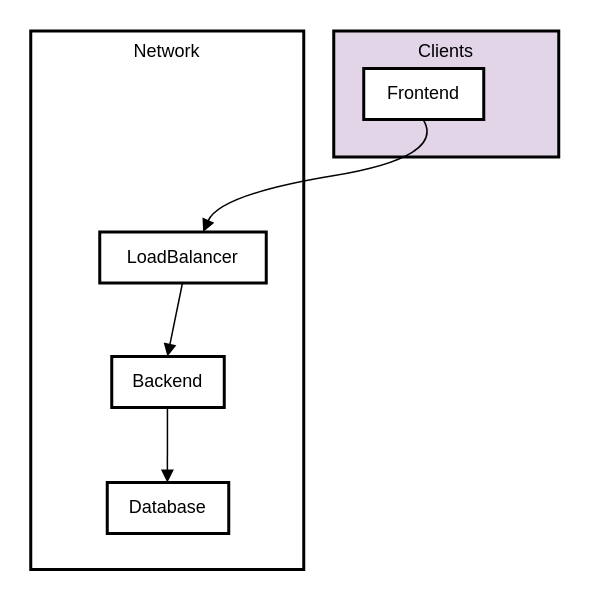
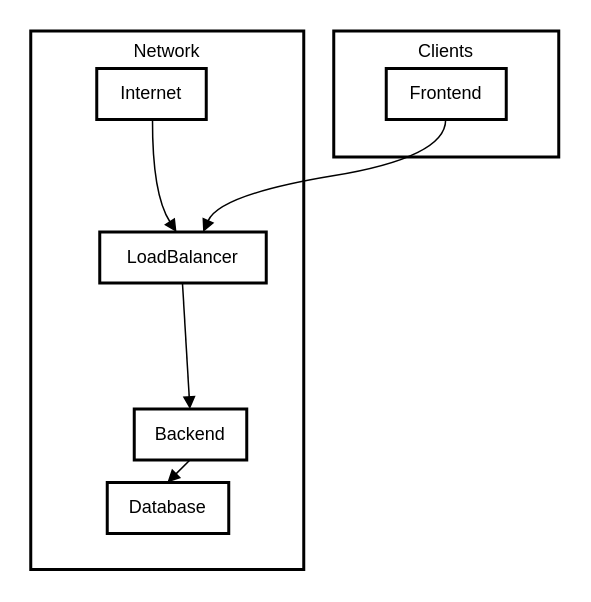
  <mxCell id="0" />
  <mxCell id="1" parent="0" />
- <mxCell id="2" value="Clients" style="whiteSpace=wrap;strokeWidth=2;verticalAlign=top;fillColor=#e1d5e7;" vertex="1" parent="1"><mxGeometry x="222" width="150" height="84" as="geometry" y="20" /></mxCell>
- <mxCell id="3" value="Frontend" style="whiteSpace=wrap;strokeWidth=2;" vertex="1" parent="1"><mxGeometry x="242" y="45" width="80" height="34" as="geometry" /></mxCell>
+ <mxCell id="2" value="Clients" style="whiteSpace=wrap;strokeWidth=2;verticalAlign=top;" vertex="1" parent="1"><mxGeometry x="222" width="150" height="84" as="geometry" y="20" /></mxCell>
+ <mxCell id="3" value="Frontend" style="whiteSpace=wrap;strokeWidth=2;" vertex="1" parent="1"><mxGeometry x="257" y="45" width="80" height="34" as="geometry" /></mxCell>
  <mxCell id="4" value="Network" style="whiteSpace=wrap;strokeWidth=2;verticalAlign=top;" vertex="1" parent="1"><mxGeometry width="182" height="359" as="geometry" x="20" y="20" /></mxCell>
  <mxCell id="5" value="LoadBalancer" style="whiteSpace=wrap;strokeWidth=2;" vertex="1" parent="1"><mxGeometry x="66" y="154" width="111" height="34" as="geometry" /></mxCell>
- <mxCell id="7" value="Backend" style="whiteSpace=wrap;strokeWidth=2;" vertex="1" parent="1"><mxGeometry x="74" y="237" width="75" height="34" as="geometry" /></mxCell>
+ <mxCell id="6" value="Internet" style="whiteSpace=wrap;strokeWidth=2;" vertex="1" parent="1"><mxGeometry x="64" y="45" width="73" height="34" as="geometry" /></mxCell>
+ <mxCell id="7" value="Backend" style="whiteSpace=wrap;strokeWidth=2;" vertex="1" parent="1"><mxGeometry x="89" y="272" width="75" height="34" as="geometry" /></mxCell>
  <mxCell id="8" value="Database" style="whiteSpace=wrap;strokeWidth=2;" vertex="1" parent="1"><mxGeometry x="71" y="321" width="81" height="34" as="geometry" /></mxCell>
+ <mxCell id="9" value="" style="curved=1;startArrow=none;endArrow=block;exitX=0.509;exitY=0.988;entryX=0.46;entryY=-0.012;" edge="1" parent="1" source="6" target="5"><mxGeometry relative="1" as="geometry"><Array as="points"><mxPoint x="101" y="129" /></Array></mxGeometry></mxCell>
  <mxCell id="10" value="" style="curved=1;startArrow=none;endArrow=block;exitX=0.497;exitY=0.976;entryX=0.495;entryY=0.006;" edge="1" parent="1" source="5" target="7"><mxGeometry relative="1" as="geometry"><Array as="points" /></mxGeometry></mxCell>
  <mxCell id="11" value="" style="curved=1;startArrow=none;endArrow=block;exitX=0.495;exitY=0.994;entryX=0.495;entryY=-0.006;" edge="1" parent="1" source="7" target="8"><mxGeometry relative="1" as="geometry"><Array as="points" /></mxGeometry></mxCell>
  <mxCell id="12" value="" style="curved=1;startArrow=none;endArrow=block;exitX=0.495;exitY=0.988;entryX=0.624;entryY=-0.012;" edge="1" parent="1" source="3" target="5"><mxGeometry relative="1" as="geometry"><Array as="points"><mxPoint x="297" y="104" /><mxPoint x="146" y="129" /></Array></mxGeometry></mxCell>
